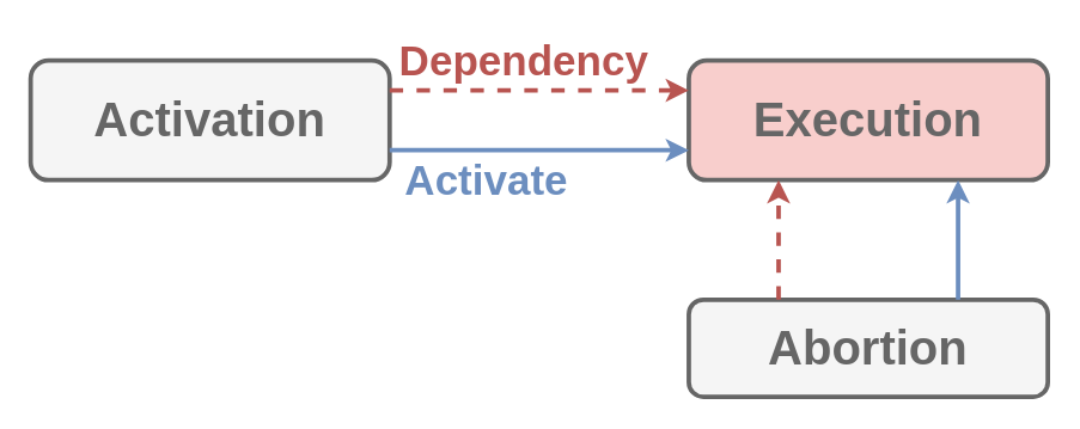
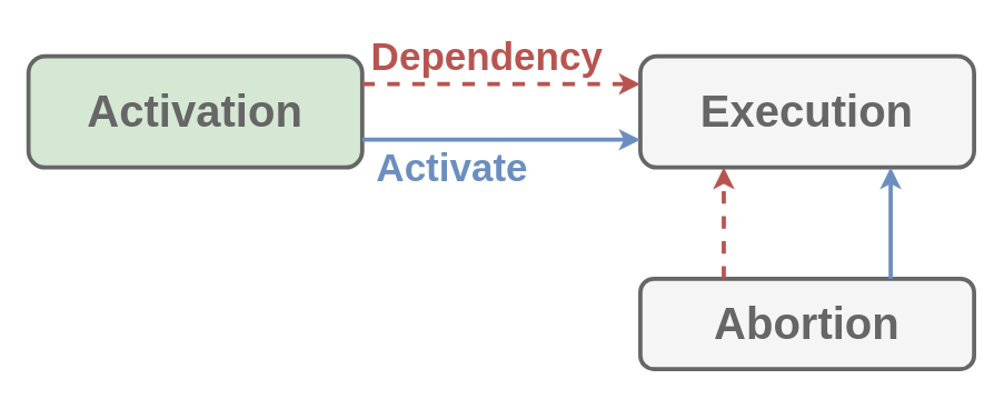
  <mxCell id="0" />
  <mxCell id="1" parent="0" />
- <mxCell id="2" value="&lt;font style=&quot;font-size: 32px&quot; color=&quot;#666666&quot;&gt;&lt;b&gt;Activation&lt;/b&gt;&lt;/font&gt;" style="rounded=1;whiteSpace=wrap;html=1;fillColor=#f5f5f5;strokeColor=#666666;strokeWidth=3;fontColor=#333333;" parent="1" vertex="1"><mxGeometry x="20" y="40" width="240" height="80" as="geometry" /></mxCell>
- <mxCell id="3" value="&lt;font style=&quot;font-size: 32px&quot; color=&quot;#666666&quot;&gt;&lt;b&gt;Execution&lt;/b&gt;&lt;/font&gt;" style="rounded=1;whiteSpace=wrap;html=1;fillColor=#f8cecc;strokeColor=#666666;strokeWidth=3;fontColor=#333333;" parent="1" vertex="1"><mxGeometry x="460" y="40" width="240" height="80" as="geometry" /></mxCell>
+ <mxCell id="2" value="&lt;font style=&quot;font-size: 32px&quot; color=&quot;#666666&quot;&gt;&lt;b&gt;Activation&lt;/b&gt;&lt;/font&gt;" style="rounded=1;whiteSpace=wrap;html=1;fillColor=#d5e8d4;strokeColor=#666666;strokeWidth=3;fontColor=#333333;" parent="1" vertex="1"><mxGeometry x="20" y="40" width="240" height="80" as="geometry" /></mxCell>
+ <mxCell id="3" value="&lt;font style=&quot;font-size: 32px&quot; color=&quot;#666666&quot;&gt;&lt;b&gt;Execution&lt;/b&gt;&lt;/font&gt;" style="rounded=1;whiteSpace=wrap;html=1;fillColor=#f5f5f5;strokeColor=#666666;strokeWidth=3;fontColor=#333333;" parent="1" vertex="1"><mxGeometry x="460" y="40" width="240" height="80" as="geometry" /></mxCell>
  <mxCell id="4" value="" style="endArrow=classic;html=1;exitX=1;exitY=0.25;exitDx=0;exitDy=0;entryX=0;entryY=0.25;entryDx=0;entryDy=0;fillColor=#f8cecc;strokeColor=#b85450;strokeWidth=3;dashed=1;" parent="1" source="2" target="3" edge="1"><mxGeometry width="50" height="50" relative="1" as="geometry"><mxPoint x="660" y="270" as="sourcePoint" /><mxPoint x="710" y="220" as="targetPoint" /></mxGeometry></mxCell>
  <mxCell id="5" value="" style="endArrow=classic;html=1;exitX=1;exitY=0.75;exitDx=0;exitDy=0;entryX=0;entryY=0.75;entryDx=0;entryDy=0;strokeWidth=3;fillColor=#dae8fc;strokeColor=#6c8ebf;elbow=vertical;" parent="1" source="2" target="3" edge="1"><mxGeometry width="50" height="50" relative="1" as="geometry"><mxPoint x="260" y="240" as="sourcePoint" /><mxPoint x="510" y="70" as="targetPoint" /></mxGeometry></mxCell>
  <mxCell id="6" value="&lt;b&gt;&lt;font style=&quot;font-size: 28px&quot; color=&quot;#b85450&quot;&gt;Dependency&lt;/font&gt;&lt;/b&gt;" style="text;html=1;align=center;verticalAlign=middle;whiteSpace=wrap;rounded=0;" parent="1" vertex="1"><mxGeometry x="260" y="20" width="180" height="40" as="geometry" /></mxCell>
  <mxCell id="7" value="&lt;b&gt;&lt;font style=&quot;font-size: 28px&quot; color=&quot;#6c8ebf&quot;&gt;Activate&lt;/font&gt;&lt;/b&gt;" style="text;html=1;align=center;verticalAlign=middle;whiteSpace=wrap;rounded=0;" parent="1" vertex="1"><mxGeometry x="260" y="100" width="130" height="40" as="geometry" /></mxCell>
  <mxCell id="8" value="&lt;font style=&quot;font-size: 32px&quot; color=&quot;#666666&quot;&gt;&lt;b&gt;Abortion&lt;/b&gt;&lt;/font&gt;" style="rounded=1;whiteSpace=wrap;html=1;fillColor=#f5f5f5;strokeColor=#666666;strokeWidth=3;fontColor=#333333;" vertex="1" parent="1"><mxGeometry x="460" y="200" width="240" height="65" as="geometry" /></mxCell>
  <mxCell id="9" value="" style="endArrow=classic;html=1;exitX=0.25;exitY=0;exitDx=0;exitDy=0;entryX=0.25;entryY=1;entryDx=0;entryDy=0;fillColor=#f8cecc;strokeColor=#b85450;strokeWidth=3;dashed=1;" edge="1" parent="1" source="8" target="3"><mxGeometry width="50" height="50" relative="1" as="geometry"><mxPoint x="270" y="70" as="sourcePoint" /><mxPoint x="470" y="70" as="targetPoint" /></mxGeometry></mxCell>
  <mxCell id="10" value="" style="endArrow=classic;html=1;exitX=0.75;exitY=0;exitDx=0;exitDy=0;entryX=0.75;entryY=1;entryDx=0;entryDy=0;strokeWidth=3;fillColor=#dae8fc;strokeColor=#6c8ebf;elbow=vertical;" edge="1" parent="1" source="8" target="3"><mxGeometry width="50" height="50" relative="1" as="geometry"><mxPoint x="270" y="110" as="sourcePoint" /><mxPoint x="470" y="110" as="targetPoint" /></mxGeometry></mxCell>
